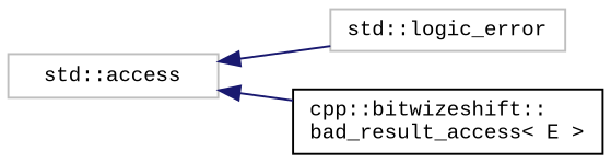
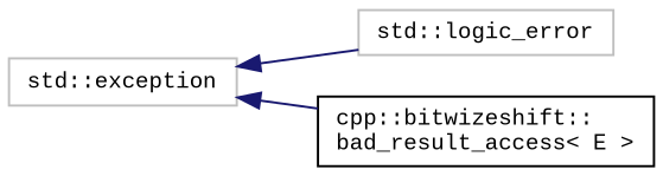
  digraph {
    fontname="Liberation Mono"
    rankdir=LR
    node [color=grey75 fillcolor=white fontname="Liberation Mono" fontsize=10 shape=record style=filled]
    edge [color=midnightblue dir=back fontname="Liberation Mono" fontsize=10 labelfontname=Helvetica labelfontsize=10 style=solid]
-   n1 [height=0.2 label="std::access" width=0.4]
+   n1 [height=0.2 label="std::exception" width=0.4]
    n2 [height=0.2 label="std::logic_error" width=0.4]
    n3 [color=black height=0.2 label="cpp::bitwizeshift::\lbad_result_access\< E \>" width=0.4]
    n1 -> n2
    n1 -> n3
  }
